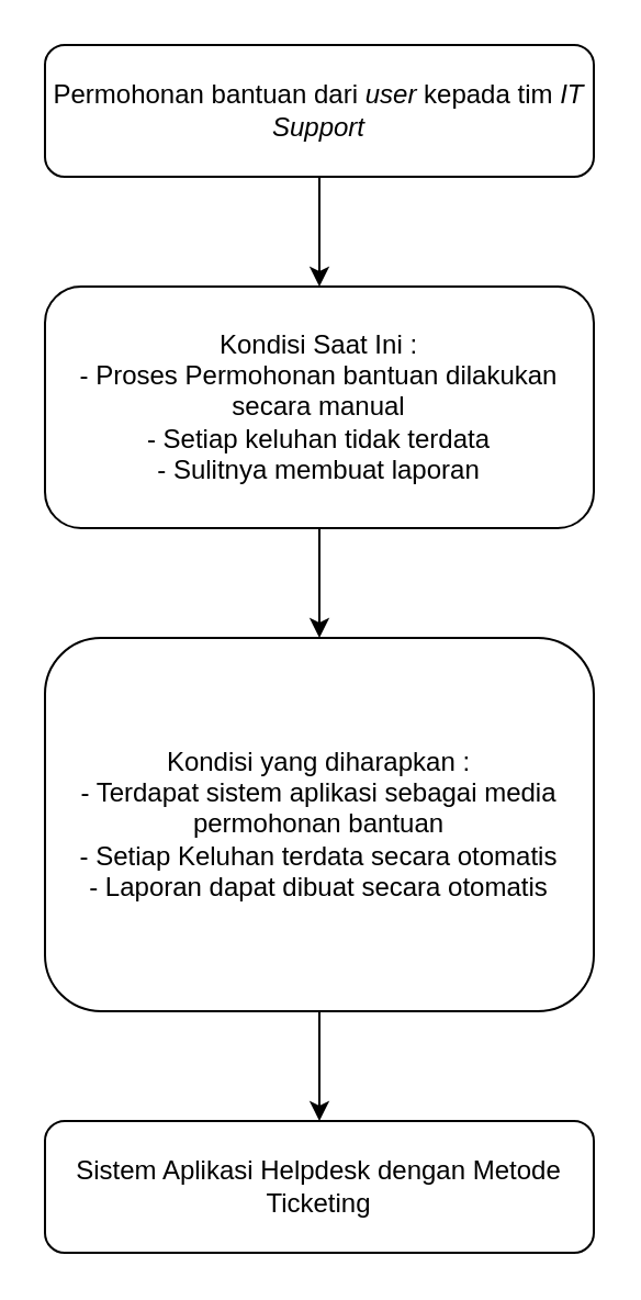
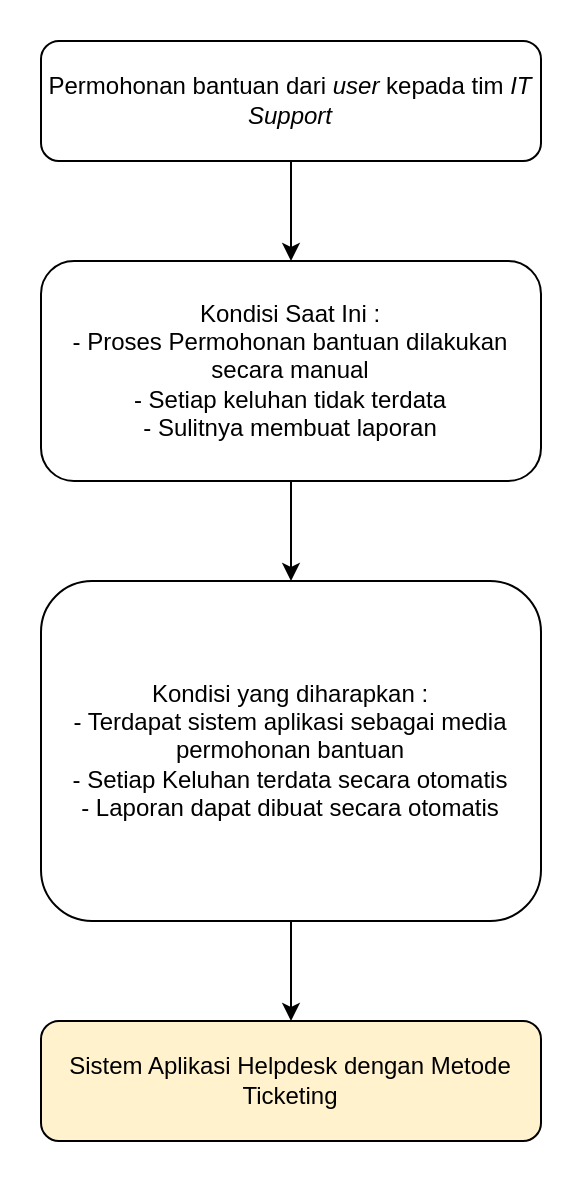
  <mxCell id="0" />
  <mxCell id="1" parent="0" />
  <mxCell id="2" style="edgeStyle=orthogonalEdgeStyle;rounded=0;orthogonalLoop=1;jettySize=auto;html=1;exitX=0.5;exitY=1;exitDx=0;exitDy=0;entryX=0.5;entryY=0;entryDx=0;entryDy=0;" edge="1" parent="1" source="3" target="5"><mxGeometry relative="1" as="geometry" /></mxCell>
  <mxCell id="3" value="Permohonan bantuan dari &lt;i&gt;user &lt;/i&gt;kepada tim &lt;i&gt;IT Support&lt;/i&gt;" style="rounded=1;whiteSpace=wrap;html=1;" vertex="1" parent="1"><mxGeometry x="20" y="20" width="250" height="60" as="geometry" /></mxCell>
  <mxCell id="4" style="edgeStyle=orthogonalEdgeStyle;rounded=0;orthogonalLoop=1;jettySize=auto;html=1;entryX=0.5;entryY=0;entryDx=0;entryDy=0;" edge="1" parent="1" source="5" target="7"><mxGeometry relative="1" as="geometry" /></mxCell>
  <mxCell id="5" value="&lt;div&gt;Kondisi Saat Ini :&lt;/div&gt;&lt;div&gt;- Proses Permohonan bantuan dilakukan secara manual&lt;/div&gt;&lt;div&gt;- Setiap keluhan tidak terdata&lt;/div&gt;&lt;div&gt;- Sulitnya membuat laporan&lt;br&gt;&lt;/div&gt;" style="rounded=1;whiteSpace=wrap;html=1;" vertex="1" parent="1"><mxGeometry x="20" y="130" width="250" height="110" as="geometry" /></mxCell>
  <mxCell id="6" style="edgeStyle=orthogonalEdgeStyle;rounded=0;orthogonalLoop=1;jettySize=auto;html=1;exitX=0.5;exitY=1;exitDx=0;exitDy=0;entryX=0.5;entryY=0;entryDx=0;entryDy=0;" edge="1" parent="1" source="7" target="8"><mxGeometry relative="1" as="geometry" /></mxCell>
  <mxCell id="7" value="&lt;div&gt;Kondisi yang diharapkan :&lt;/div&gt;&lt;div&gt;- Terdapat sistem aplikasi sebagai media permohonan bantuan&lt;br&gt;&lt;/div&gt;&lt;div&gt;- Setiap Keluhan terdata secara otomatis&lt;/div&gt;&lt;div&gt;- Laporan dapat dibuat secara otomatis&lt;br&gt;&lt;/div&gt;" style="rounded=1;whiteSpace=wrap;html=1;" vertex="1" parent="1"><mxGeometry x="20" y="290" width="250" height="170" as="geometry" /></mxCell>
- <mxCell id="8" value="Sistem Aplikasi Helpdesk dengan Metode Ticketing" style="rounded=1;whiteSpace=wrap;html=1;" vertex="1" parent="1"><mxGeometry x="20" y="510" width="250" height="60" as="geometry" /></mxCell>
+ <mxCell id="8" value="Sistem Aplikasi Helpdesk dengan Metode Ticketing" style="rounded=1;whiteSpace=wrap;html=1;fillColor=#fff2cc;" vertex="1" parent="1"><mxGeometry x="20" y="510" width="250" height="60" as="geometry" /></mxCell>
